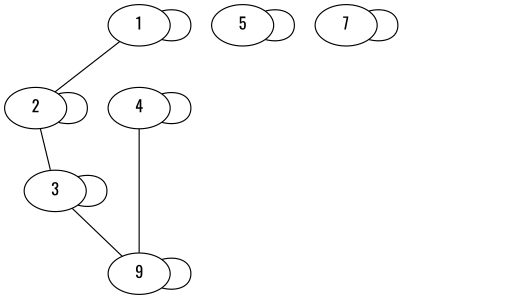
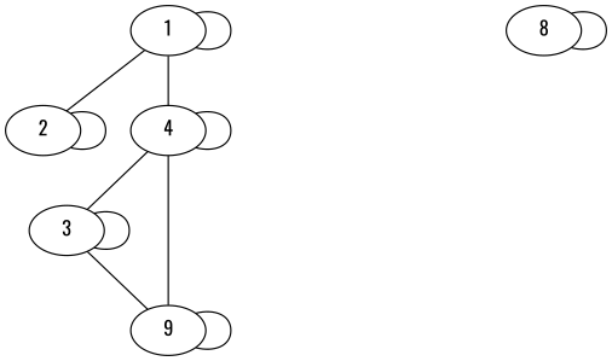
  graph {
    fontname=Oswald
    node [fontname=Oswald host_bandwidth_down="10 Mbit" host_bandwidth_up="10 Mbit"]
    edge [fontname=Oswald latency="10 ms" packet_loss=0.0 weight=0]
    1
    2
    4
    3
    9
-   5
-   7
+   8
    1 -- 1
    1 -- 2 [weight=4]
+   1 -- 4 [weight=7]
    2 -- 2
-   2 -- 3 [weight=3]
+   4 -- 3 [weight=3]
    4 -- 4
    4 -- 9 [weight=13]
    3 -- 3
    3 -- 9 [weight=10]
    9 -- 9
-   5 -- 5
-   7 -- 7
+   8 -- 8
  }
